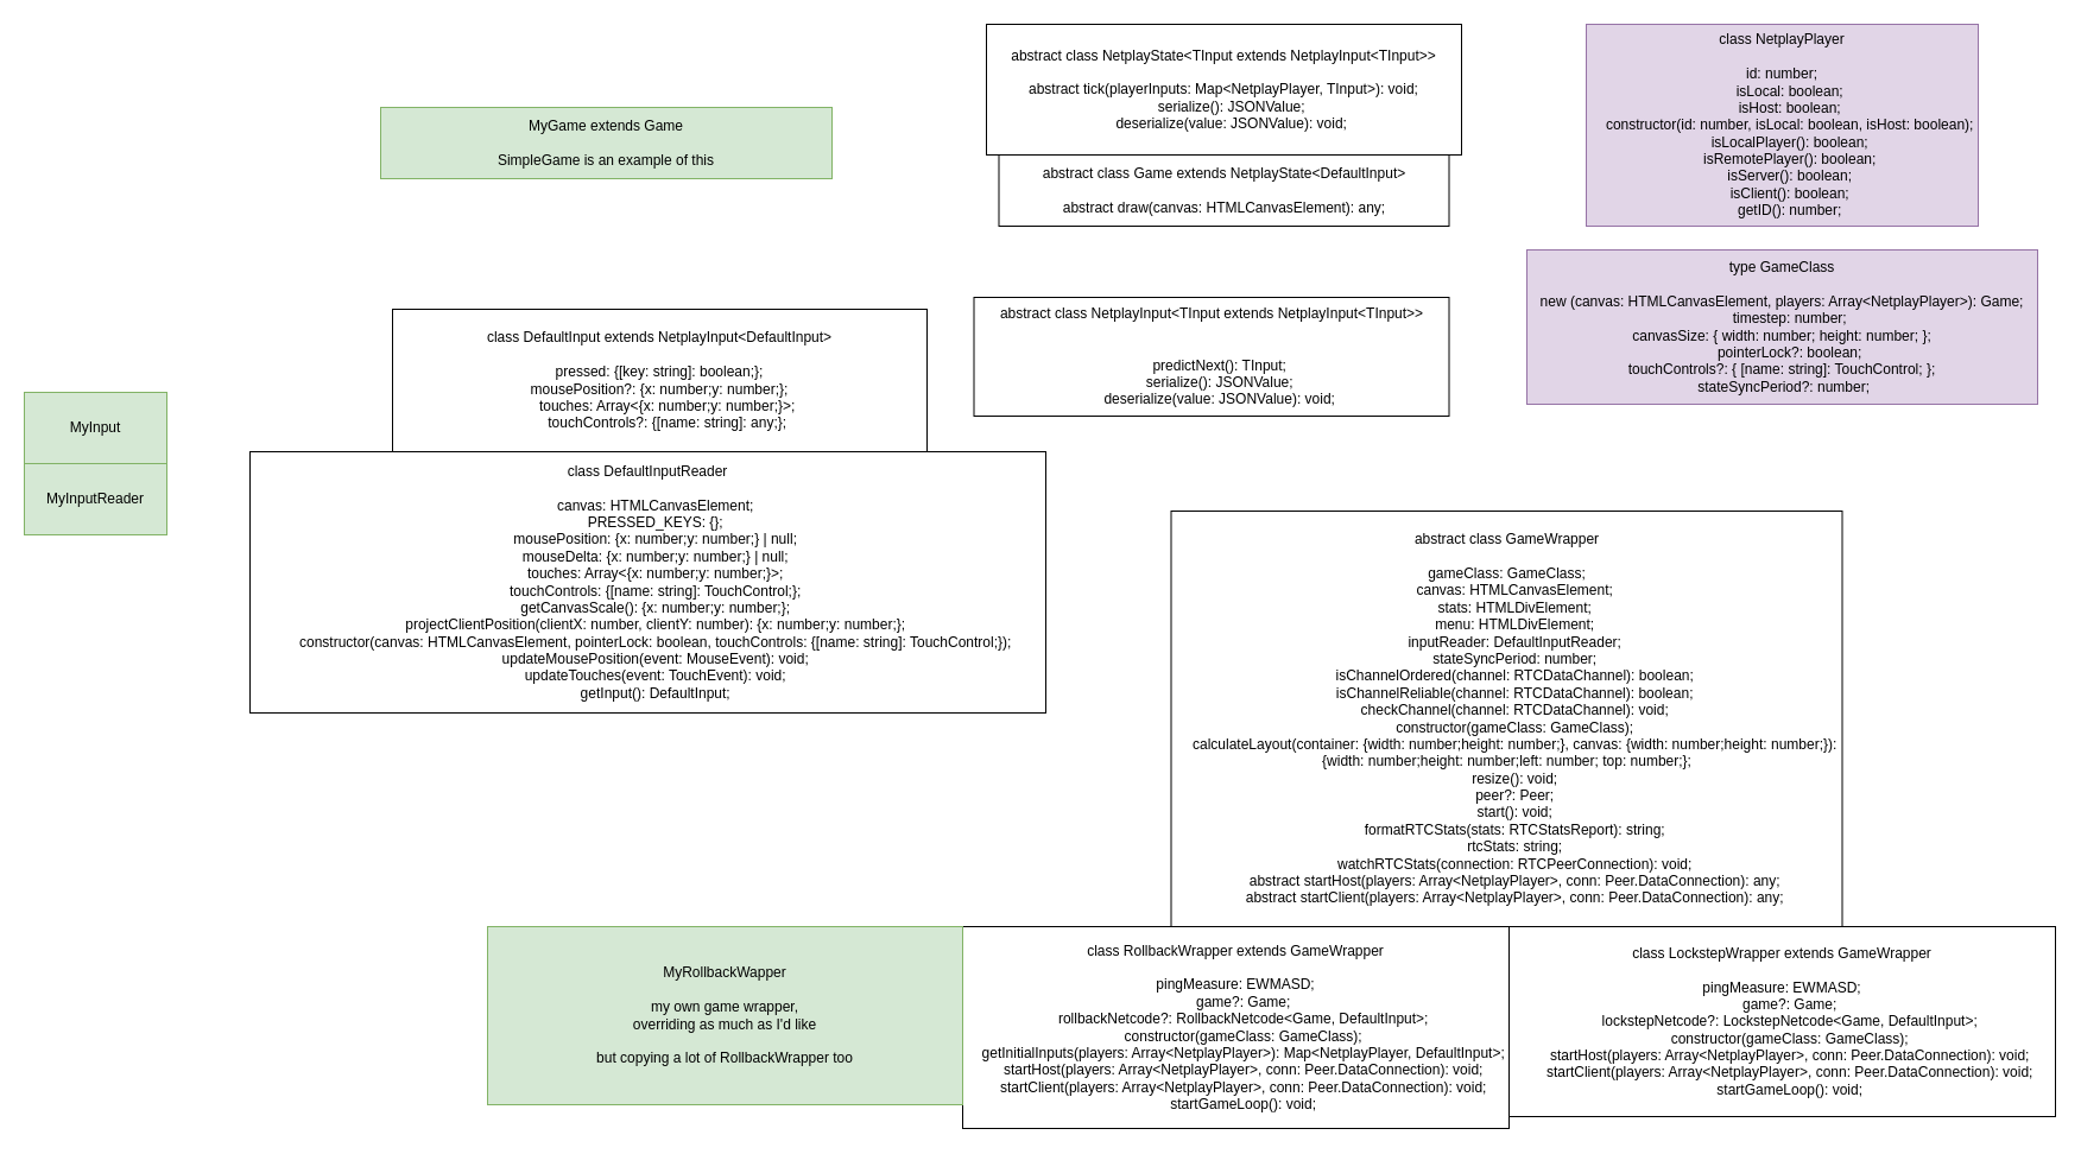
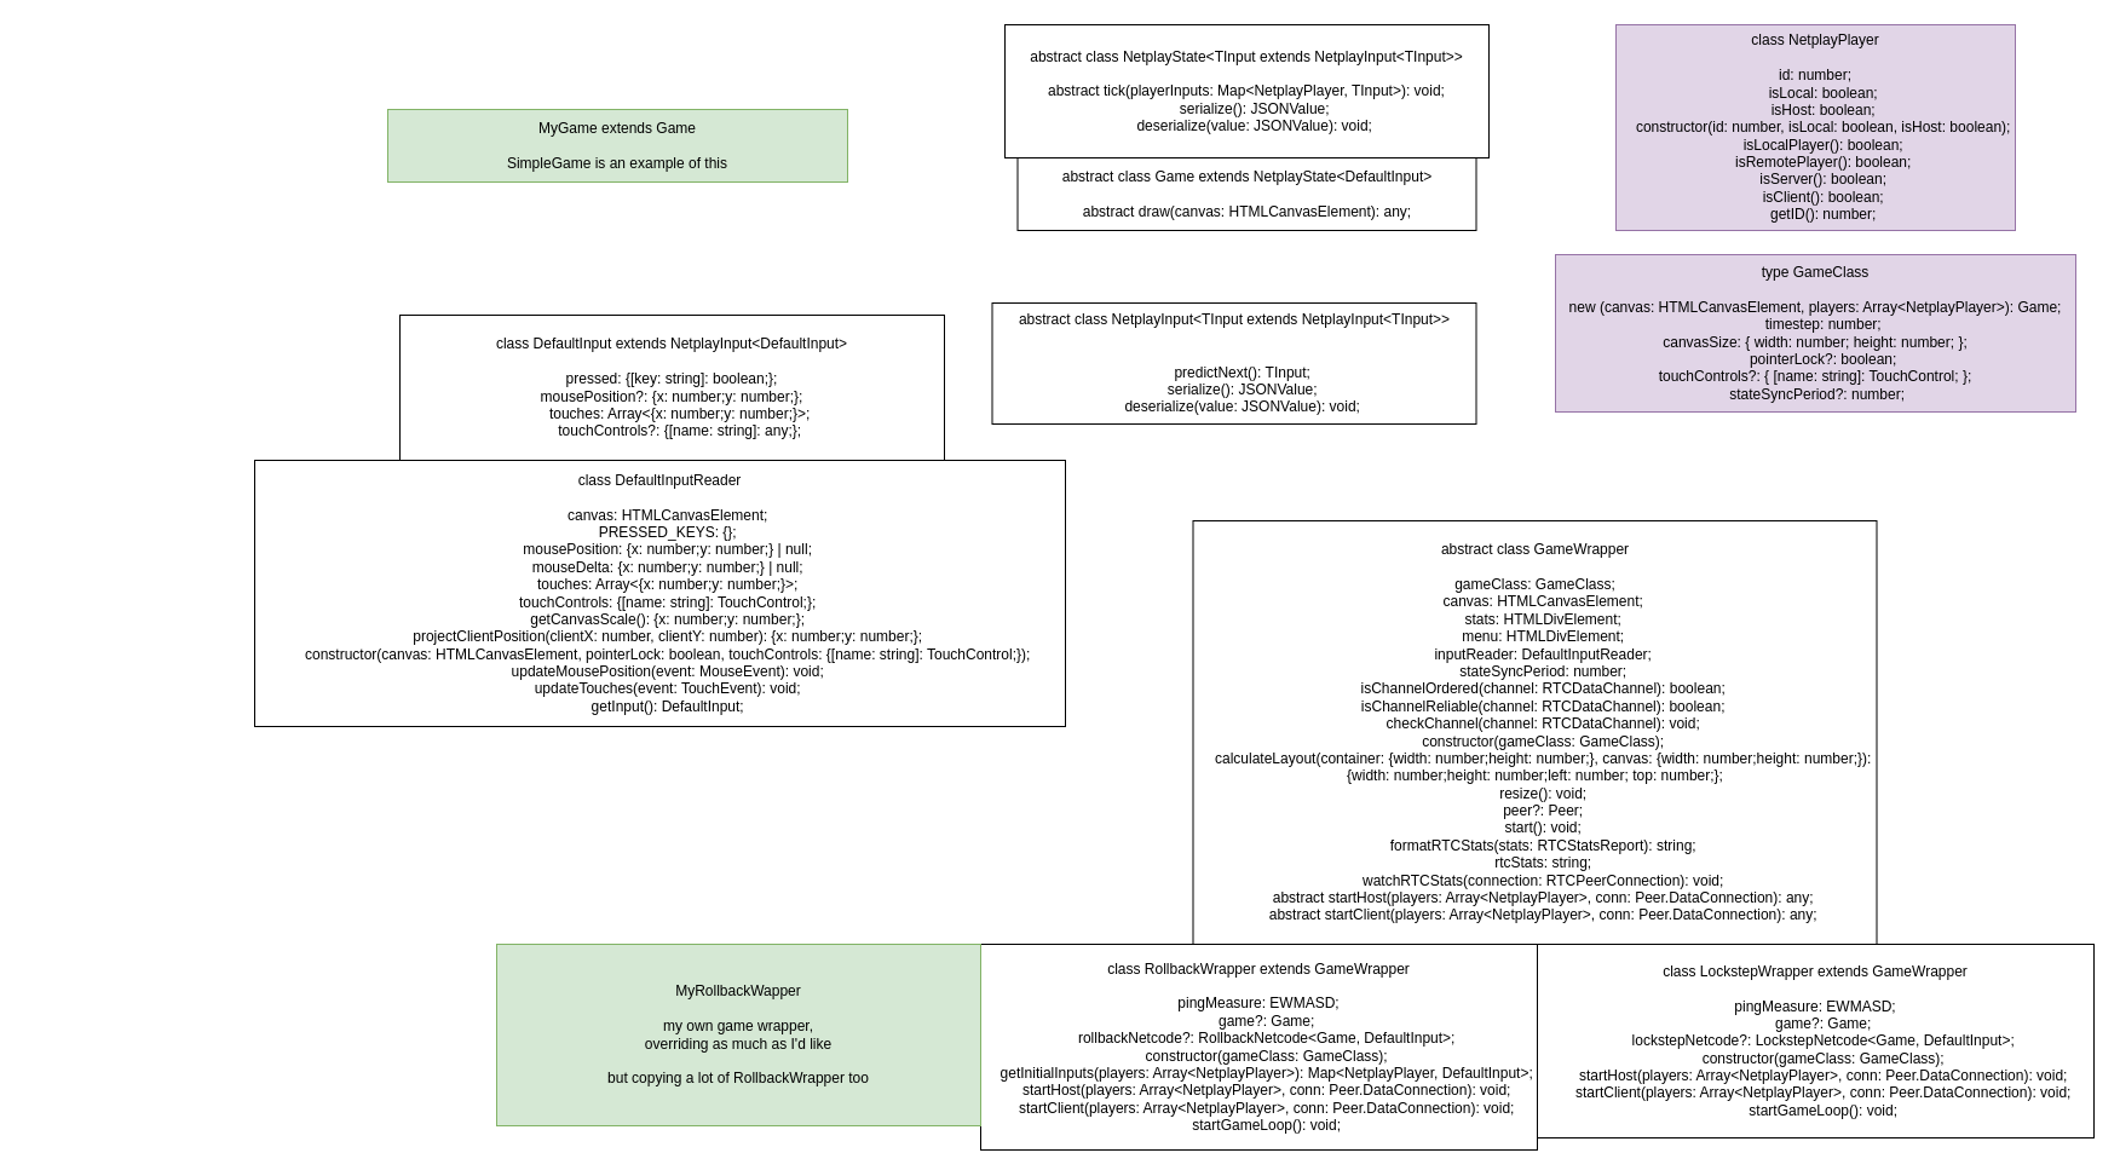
  <mxCell id="0" />
  <mxCell id="1" parent="0" />
  <mxCell id="2" value="abstract class GameWrapper&lt;br&gt;&lt;br&gt;&lt;div&gt;gameClass: GameClass;&lt;/div&gt;&lt;div&gt;&amp;nbsp; &amp;nbsp; canvas: HTMLCanvasElement;&lt;/div&gt;&lt;div&gt;&amp;nbsp; &amp;nbsp; stats: HTMLDivElement;&lt;/div&gt;&lt;div&gt;&amp;nbsp; &amp;nbsp; menu: HTMLDivElement;&lt;/div&gt;&lt;div&gt;&amp;nbsp; &amp;nbsp; inputReader: DefaultInputReader;&lt;/div&gt;&lt;div&gt;&amp;nbsp; &amp;nbsp; stateSyncPeriod: number;&lt;/div&gt;&lt;div&gt;&amp;nbsp; &amp;nbsp; isChannelOrdered(channel: RTCDataChannel): boolean;&lt;/div&gt;&lt;div&gt;&amp;nbsp; &amp;nbsp; isChannelReliable(channel: RTCDataChannel): boolean;&lt;/div&gt;&lt;div&gt;&amp;nbsp; &amp;nbsp; checkChannel(channel: RTCDataChannel): void;&lt;/div&gt;&lt;div&gt;&amp;nbsp; &amp;nbsp; constructor(gameClass: GameClass);&lt;/div&gt;&lt;div&gt;&amp;nbsp; &amp;nbsp; calculateLayout(container: {&lt;span&gt;width: number;&lt;/span&gt;&lt;span&gt;height: number;&lt;/span&gt;&lt;span&gt;}, canvas: {&lt;/span&gt;&lt;span&gt;width: number;&lt;/span&gt;&lt;span&gt;height: number;&lt;/span&gt;&lt;span&gt;}): {&lt;/span&gt;&lt;span&gt;width: number;&lt;/span&gt;&lt;span&gt;height: number;&lt;/span&gt;&lt;span&gt;left: number;&amp;nbsp;&lt;/span&gt;&lt;span&gt;top: number;&lt;/span&gt;&lt;span&gt;};&lt;/span&gt;&lt;/div&gt;&lt;div&gt;&amp;nbsp; &amp;nbsp; resize(): void;&lt;/div&gt;&lt;div&gt;&amp;nbsp; &amp;nbsp; peer?: Peer;&lt;/div&gt;&lt;div&gt;&amp;nbsp; &amp;nbsp; start(): void;&lt;/div&gt;&lt;div&gt;&amp;nbsp; &amp;nbsp; formatRTCStats(stats: RTCStatsReport): string;&lt;/div&gt;&lt;div&gt;&amp;nbsp; &amp;nbsp; rtcStats: string;&lt;/div&gt;&lt;div&gt;&amp;nbsp; &amp;nbsp; watchRTCStats(connection: RTCPeerConnection): void;&lt;/div&gt;&lt;div&gt;&amp;nbsp; &amp;nbsp; abstract startHost(players: Array&amp;lt;NetplayPlayer&amp;gt;, conn: Peer.DataConnection): any;&lt;/div&gt;&lt;div&gt;&amp;nbsp; &amp;nbsp; abstract startClient(players: Array&amp;lt;NetplayPlayer&amp;gt;, conn: Peer.DataConnection): any;&lt;/div&gt;" style="rounded=0;whiteSpace=wrap;html=1;" parent="1" vertex="1"><mxGeometry x="985.5" y="430" width="565" height="350" as="geometry" /></mxCell>
  <mxCell id="3" value="type GameClass&lt;br&gt;&lt;br&gt;&lt;div&gt;new (canvas: HTMLCanvasElement, players: Array&amp;lt;NetplayPlayer&amp;gt;): Game;&lt;/div&gt;&lt;div&gt;&amp;nbsp; &amp;nbsp; timestep: number;&lt;/div&gt;&lt;div&gt;&lt;span&gt;canvasSize: {&amp;nbsp;&lt;/span&gt;&lt;span&gt;width: number;&amp;nbsp;&lt;/span&gt;&lt;span&gt;height: number;&amp;nbsp;&lt;/span&gt;&lt;span&gt;};&lt;/span&gt;&lt;/div&gt;&lt;div&gt;&amp;nbsp; &amp;nbsp; pointerLock?: boolean;&lt;/div&gt;&lt;div&gt;&lt;span&gt;touchControls?: {&amp;nbsp;&lt;/span&gt;&lt;span&gt;[name: string]: TouchControl;&amp;nbsp;&lt;/span&gt;&lt;span&gt;};&lt;/span&gt;&lt;/div&gt;&lt;div&gt;&amp;nbsp;&lt;span&gt;stateSyncPeriod?: number;&lt;/span&gt;&lt;/div&gt;" style="rounded=0;whiteSpace=wrap;html=1;fillColor=#e1d5e7;strokeColor=#9673a6;" parent="1" vertex="1"><mxGeometry x="1285" y="210" width="430" height="130" as="geometry" /></mxCell>
  <mxCell id="4" value="abstract class Game extends NetplayState&amp;lt;DefaultInput&amp;gt;&lt;br&gt;&lt;br&gt;abstract draw(canvas: HTMLCanvasElement): any;" style="rounded=0;whiteSpace=wrap;html=1;" parent="1" vertex="1"><mxGeometry x="840.5" y="130" width="379" height="60" as="geometry" /></mxCell>
  <mxCell id="5" value="abstract class NetplayInput&amp;lt;TInput extends NetplayInput&amp;lt;TInput&amp;gt;&amp;gt;&lt;br&gt;&lt;br&gt;&lt;div&gt;&lt;br&gt;&lt;/div&gt;&lt;div&gt;&amp;nbsp; &amp;nbsp; predictNext(): TInput;&lt;/div&gt;&lt;div&gt;&amp;nbsp; &amp;nbsp; serialize(): JSONValue;&lt;/div&gt;&lt;div&gt;&amp;nbsp; &amp;nbsp; deserialize(value: JSONValue): void;&lt;/div&gt;" style="rounded=0;whiteSpace=wrap;html=1;" parent="1" vertex="1"><mxGeometry x="819.5" width="400" height="100" as="geometry" y="250" /></mxCell>
  <mxCell id="6" value="class RollbackWrapper extends GameWrapper&lt;br&gt;&lt;br&gt;&lt;div&gt;pingMeasure: EWMASD;&lt;/div&gt;&lt;div&gt;&amp;nbsp; &amp;nbsp; game?: Game;&lt;/div&gt;&lt;div&gt;&amp;nbsp; &amp;nbsp; rollbackNetcode?: RollbackNetcode&amp;lt;Game, DefaultInput&amp;gt;;&lt;/div&gt;&lt;div&gt;&amp;nbsp; &amp;nbsp; constructor(gameClass: GameClass);&lt;/div&gt;&lt;div&gt;&amp;nbsp; &amp;nbsp; getInitialInputs(players: Array&amp;lt;NetplayPlayer&amp;gt;): Map&amp;lt;NetplayPlayer, DefaultInput&amp;gt;;&lt;/div&gt;&lt;div&gt;&amp;nbsp; &amp;nbsp; startHost(players: Array&amp;lt;NetplayPlayer&amp;gt;, conn: Peer.DataConnection): void;&lt;/div&gt;&lt;div&gt;&amp;nbsp; &amp;nbsp; startClient(players: Array&amp;lt;NetplayPlayer&amp;gt;, conn: Peer.DataConnection): void;&lt;/div&gt;&lt;div&gt;&amp;nbsp; &amp;nbsp; startGameLoop(): void;&lt;/div&gt;" style="rounded=0;whiteSpace=wrap;html=1;" parent="1" vertex="1"><mxGeometry x="810" y="780" width="460" height="170" as="geometry" /></mxCell>
  <mxCell id="7" value="abstract class NetplayState&amp;lt;TInput extends NetplayInput&amp;lt;TInput&amp;gt;&amp;gt;&lt;br&gt;&lt;br&gt;&lt;div&gt;abstract tick(playerInputs: Map&amp;lt;NetplayPlayer, TInput&amp;gt;): void;&lt;/div&gt;&lt;div&gt;&amp;nbsp; &amp;nbsp; serialize(): JSONValue;&lt;/div&gt;&lt;div&gt;&amp;nbsp; &amp;nbsp; deserialize(value: JSONValue): void;&lt;/div&gt;" style="rounded=0;whiteSpace=wrap;html=1;" parent="1" vertex="1"><mxGeometry x="830" y="20" width="400" height="110" as="geometry" /></mxCell>
  <mxCell id="8" value="class NetplayPlayer&lt;br&gt;&lt;br&gt;&lt;div&gt;id: number;&lt;/div&gt;&lt;div&gt;&amp;nbsp; &amp;nbsp; isLocal: boolean;&lt;/div&gt;&lt;div&gt;&amp;nbsp; &amp;nbsp; isHost: boolean;&lt;/div&gt;&lt;div&gt;&amp;nbsp; &amp;nbsp; constructor(id: number, isLocal: boolean, isHost: boolean);&lt;/div&gt;&lt;div&gt;&amp;nbsp; &amp;nbsp; isLocalPlayer(): boolean;&lt;/div&gt;&lt;div&gt;&amp;nbsp; &amp;nbsp; isRemotePlayer(): boolean;&lt;/div&gt;&lt;div&gt;&amp;nbsp; &amp;nbsp; isServer(): boolean;&lt;/div&gt;&lt;div&gt;&amp;nbsp; &amp;nbsp; isClient(): boolean;&lt;/div&gt;&lt;div&gt;&amp;nbsp; &amp;nbsp; getID(): number;&lt;/div&gt;" style="rounded=0;whiteSpace=wrap;html=1;fillColor=#e1d5e7;strokeColor=#9673a6;" parent="1" vertex="1"><mxGeometry x="1335" y="20" width="330" height="170" as="geometry" /></mxCell>
  <mxCell id="9" value="class LockstepWrapper extends GameWrapper&lt;br&gt;&lt;br&gt;&lt;div&gt;pingMeasure: EWMASD;&lt;/div&gt;&lt;div&gt;&amp;nbsp; &amp;nbsp; game?: Game;&lt;/div&gt;&lt;div&gt;&amp;nbsp; &amp;nbsp; lockstepNetcode?: LockstepNetcode&amp;lt;Game, DefaultInput&amp;gt;;&lt;/div&gt;&lt;div&gt;&amp;nbsp; &amp;nbsp; constructor(gameClass: GameClass);&lt;/div&gt;&lt;div&gt;&amp;nbsp; &amp;nbsp; startHost(players: Array&amp;lt;NetplayPlayer&amp;gt;, conn: Peer.DataConnection): void;&lt;/div&gt;&lt;div&gt;&amp;nbsp; &amp;nbsp; startClient(players: Array&amp;lt;NetplayPlayer&amp;gt;, conn: Peer.DataConnection): void;&lt;/div&gt;&lt;div&gt;&amp;nbsp; &amp;nbsp; startGameLoop(): void;&lt;/div&gt;" style="rounded=0;whiteSpace=wrap;html=1;" parent="1" vertex="1"><mxGeometry x="1270" y="780" width="460" height="160" as="geometry" /></mxCell>
  <mxCell id="10" value="MyRollbackWapper&lt;br&gt;&lt;br&gt;my own game wrapper,&lt;br&gt;overriding as much as I'd like&lt;br&gt;&lt;br&gt;but copying a lot of RollbackWrapper too" style="whiteSpace=wrap;html=1;fillColor=#d5e8d4;strokeColor=#82b366;" parent="1" vertex="1"><mxGeometry x="410" y="780" width="400" height="150" as="geometry" /></mxCell>
  <mxCell id="11" value="class DefaultInput extends NetplayInput&amp;lt;DefaultInput&amp;gt;&lt;br&gt;&lt;br&gt;&lt;div&gt;pressed: {&lt;span&gt;[key: string]: boolean;&lt;/span&gt;&lt;span&gt;};&lt;/span&gt;&lt;/div&gt;&lt;div&gt;&lt;span&gt;mousePosition?: {&lt;/span&gt;&lt;span&gt;x: number;&lt;/span&gt;&lt;span&gt;y: number;&lt;/span&gt;&lt;span&gt;};&lt;/span&gt;&lt;/div&gt;&lt;div&gt;&amp;nbsp; &amp;nbsp; touches: Array&amp;lt;{&lt;span&gt;x: number;&lt;/span&gt;&lt;span&gt;y: number;&lt;/span&gt;&lt;span&gt;}&amp;gt;;&lt;/span&gt;&lt;/div&gt;&lt;div&gt;&amp;nbsp; &amp;nbsp; touchControls?: {&lt;span&gt;[name: string]: any;&lt;/span&gt;&lt;span&gt;};&lt;/span&gt;&lt;/div&gt;" style="whiteSpace=wrap;html=1;" parent="1" vertex="1"><mxGeometry x="330" y="260" width="450" height="120" as="geometry" /></mxCell>
  <mxCell id="12" value="&lt;div&gt;class DefaultInputReader&lt;/div&gt;&lt;div&gt;&lt;br&gt;&lt;/div&gt;&lt;div&gt;&amp;nbsp; &amp;nbsp; canvas: HTMLCanvasElement;&lt;/div&gt;&lt;div&gt;&amp;nbsp; &amp;nbsp; PRESSED_KEYS: {};&lt;/div&gt;&lt;div&gt;&amp;nbsp; &amp;nbsp; mousePosition: {&lt;span&gt;x: number;&lt;/span&gt;&lt;span&gt;y: number;&lt;/span&gt;&lt;span&gt;} | null;&lt;/span&gt;&lt;/div&gt;&lt;div&gt;&amp;nbsp; &amp;nbsp; mouseDelta: {&lt;span&gt;x: number;&lt;/span&gt;&lt;span&gt;y: number;&lt;/span&gt;&lt;span&gt;} | null;&lt;/span&gt;&lt;/div&gt;&lt;div&gt;&amp;nbsp; &amp;nbsp; touches: Array&amp;lt;{&lt;span&gt;x: number;&lt;/span&gt;&lt;span&gt;y: number;&lt;/span&gt;&lt;span&gt;}&amp;gt;;&lt;/span&gt;&lt;/div&gt;&lt;div&gt;&amp;nbsp; &amp;nbsp; touchControls: {&lt;span&gt;[name: string]: TouchControl;&lt;/span&gt;&lt;span&gt;};&lt;/span&gt;&lt;/div&gt;&lt;div&gt;&amp;nbsp; &amp;nbsp; getCanvasScale(): {&lt;span&gt;x: number;&lt;/span&gt;&lt;span&gt;y: number;&lt;/span&gt;&lt;span&gt;};&lt;/span&gt;&lt;/div&gt;&lt;div&gt;&amp;nbsp; &amp;nbsp; projectClientPosition(clientX: number, clientY: number): {&lt;span&gt;x: number;&lt;/span&gt;&lt;span&gt;y: number;&lt;/span&gt;&lt;span&gt;};&lt;/span&gt;&lt;/div&gt;&lt;div&gt;&amp;nbsp; &amp;nbsp; constructor(canvas: HTMLCanvasElement, pointerLock: boolean, touchControls: {&lt;span&gt;[name: string]: TouchControl;&lt;/span&gt;&lt;span&gt;});&lt;/span&gt;&lt;/div&gt;&lt;div&gt;&amp;nbsp; &amp;nbsp; updateMousePosition(event: MouseEvent): void;&lt;/div&gt;&lt;div&gt;&amp;nbsp; &amp;nbsp; updateTouches(event: TouchEvent): void;&lt;/div&gt;&lt;div&gt;&amp;nbsp; &amp;nbsp; getInput(): DefaultInput;&lt;/div&gt;" style="whiteSpace=wrap;html=1;" parent="1" vertex="1"><mxGeometry x="210" y="380" width="670" height="220" as="geometry" /></mxCell>
- <mxCell id="13" value="MyInput" style="whiteSpace=wrap;html=1;fillColor=#d5e8d4;strokeColor=#82b366;" parent="1" vertex="1"><mxGeometry x="20" y="330" width="120" height="60" as="geometry" /></mxCell>
- <mxCell id="14" value="MyInputReader" style="whiteSpace=wrap;html=1;fillColor=#d5e8d4;strokeColor=#82b366;" parent="1" vertex="1"><mxGeometry x="20" y="390" width="120" height="60" as="geometry" /></mxCell>
  <mxCell id="15" value="MyGame extends Game&lt;br&gt;&lt;br&gt;SimpleGame is an example of this" style="rounded=0;whiteSpace=wrap;html=1;fillColor=#d5e8d4;strokeColor=#82b366;" parent="1" vertex="1"><mxGeometry x="320" y="90" width="380" height="60" as="geometry" /></mxCell>
